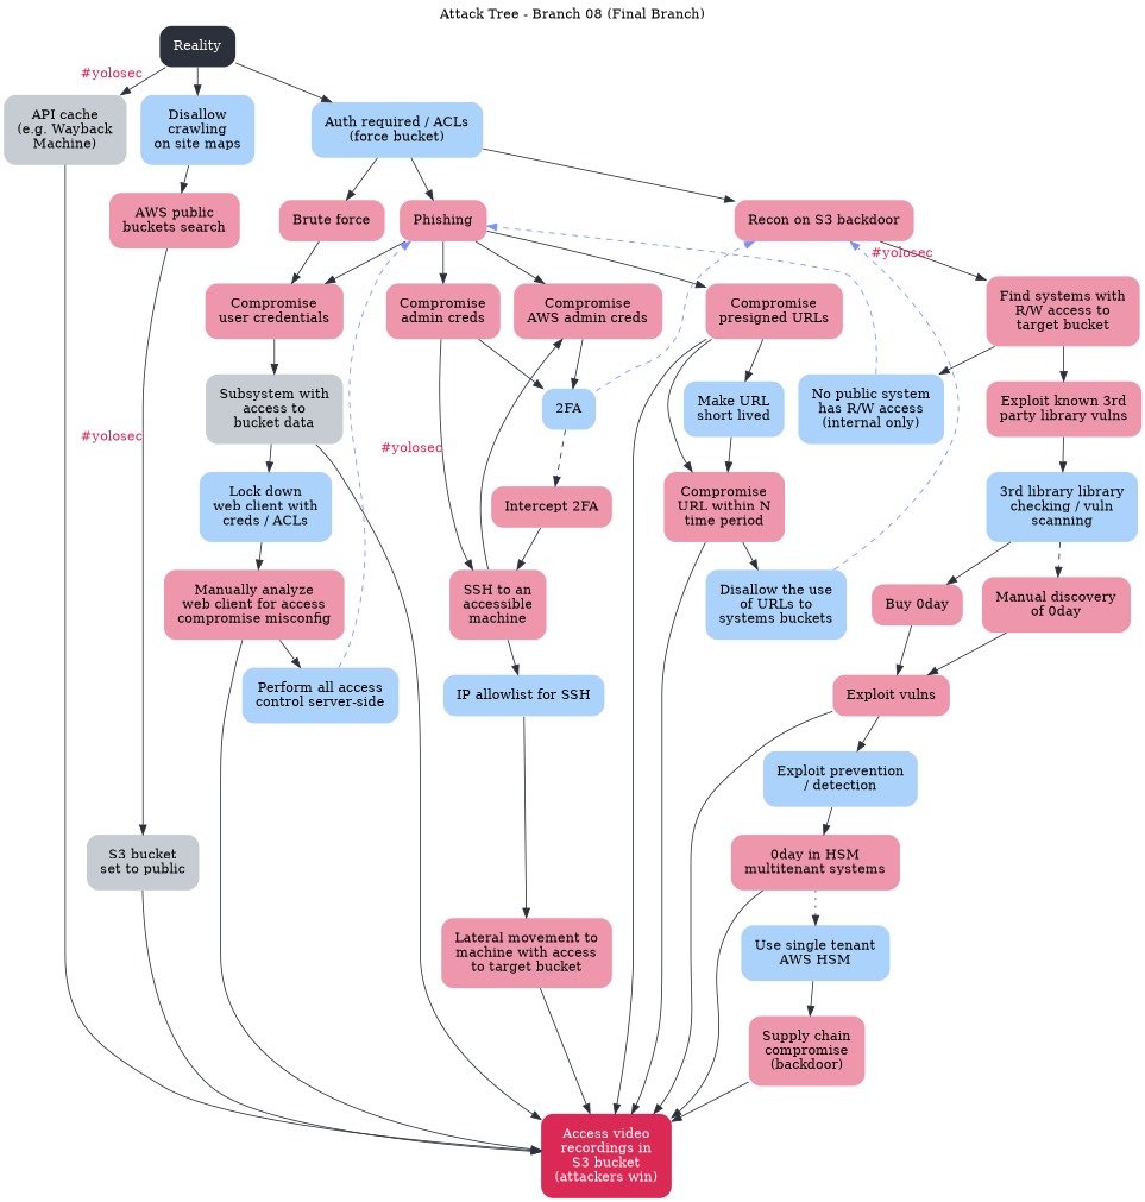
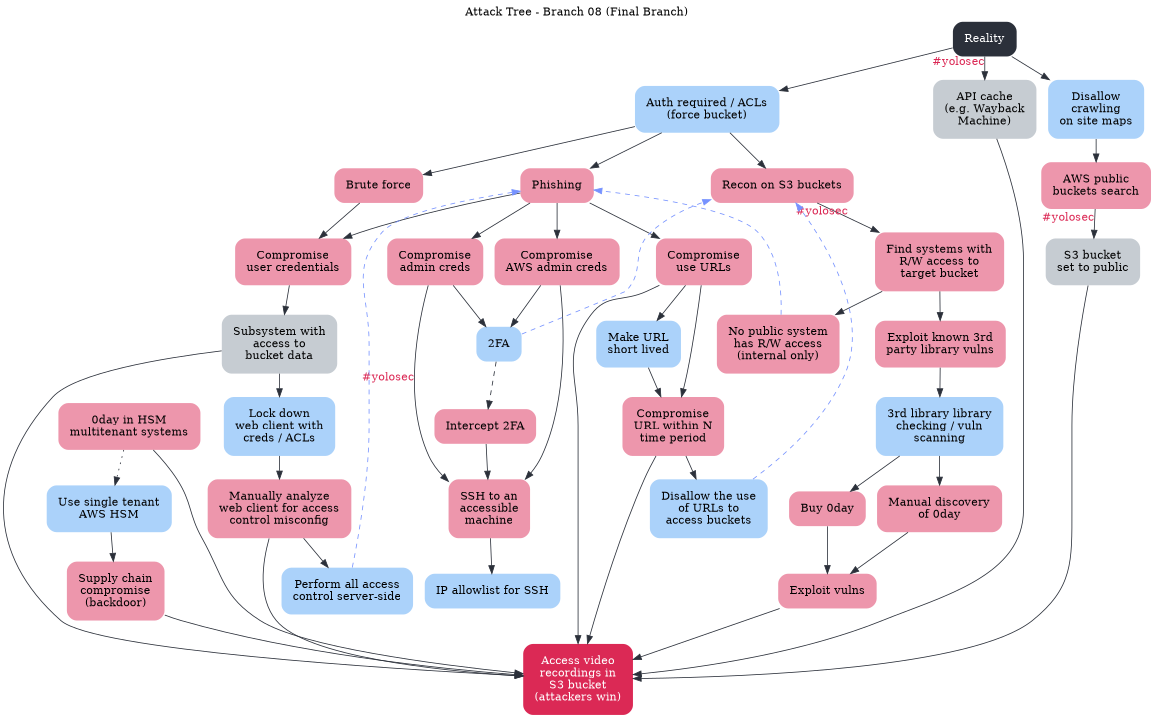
  digraph {
    fontname="DejaVu Serif"
    label="Attack Tree - Branch 08 (Final Branch)"
    labelloc=t
    nodesep=0.2
    rankdir=TB
    ranksep=0.4
    splines=true
    node [color="#ED96AC" fontname="DejaVu Serif" margin=0.2 shape=plaintext style="filled, rounded"]
    edge [color="#2B303A" fontname="DejaVu Serif"]
    n1 [color="#C6CCD2" label="API cache\n(e.g. Wayback\nMachine)"]
    n2 [color="#ABD2FA" label="Disallow\ncrawling\non site maps"]
    n3 [color="#ABD2FA" label="Auth required / ACLs\n(force bucket)"]
    n4 [label="Brute force"]
    n5 [label=Phishing]
-   n6 [label="Recon on S3 backdoor"]
+   n6 [label="Recon on S3 buckets"]
    n7 [label="Compromise\nuser credentials"]
    n8 [label="Compromise\nadmin creds"]
    n9 [label="Compromise\nAWS admin creds"]
-   n10 [label="Compromise\npresigned URLs"]
+   n10 [label="Compromise\nuse URLs"]
    n11 [fillcolor="#DB2955" fontcolor="#ffffff" label="Access video\nrecordings in\nS3 bucket\n(attackers win)" color=""]
    n12 [label="AWS public\nbuckets search"]
    n13 [label="Find systems with\nR/W access to\ntarget bucket"]
    n14 [color="#C6CCD2" label="Subsystem with\naccess to\nbucket data"]
    n15 [label="SSH to an\naccessible\nmachine"]
    n16 [color="#ABD2FA" label="2FA"]
    n17 [label="Compromise\nURL within N\ntime period"]
    n18 [color="#ABD2FA" label="Make URL\nshort lived"]
    n19 [fillcolor="#2B303A" fontcolor="#ffffff" label=Reality color=""]
    n20 [color="#C6CCD2" label="S3 bucket\nset to public"]
    n21 [color="#ABD2FA" label="Lock down\nweb client with\ncreds / ACLs"]
-   n22 [label="Manually analyze\nweb client for access\ncompromise misconfig"]
+   n22 [label="Manually analyze\nweb client for access\ncontrol misconfig"]
    n23 [color="#ABD2FA" label="Perform all access\ncontrol server-side"]
    n24 [color="#ABD2FA" label="IP allowlist for SSH"]
    n25 [label="Intercept 2FA"]
-   n26 [label="Lateral movement to\nmachine with access\nto target bucket"]
-   n27 [color="#ABD2FA" label="Disallow the use\nof URLs to\nsystems buckets"]
+   n27 [color="#ABD2FA" label="Disallow the use\nof URLs to\naccess buckets"]
    n28 [label="Exploit known 3rd\nparty library vulns"]
-   n29 [color="#ABD2FA" label="No public system\nhas R/W access\n(internal only)"]
+   n29 [color="#ABD2FA" label="No public system\nhas R/W access\n(internal only)" fillcolor="#ED96AC"]
    n30 [color="#ABD2FA" label="3rd library library\nchecking / vuln\nscanning"]
    n31 [label="Manual discovery\nof 0day"]
    n32 [label="Buy 0day"]
    n33 [label="Exploit vulns"]
-   n34 [color="#ABD2FA" label="Exploit prevention\n/ detection"]
    n35 [label="0day in HSM\nmultitenant systems"]
    n36 [color="#ABD2FA" label="Use single tenant\nAWS HSM"]
    n37 [label="Supply chain\ncompromise\n(backdoor)"]
    subgraph sub_1 {
      rank=same
      n1
      n2
      n3
    }
    subgraph sub_2 {
      rank=same
      n4
      n5
      n6
    }
    subgraph sub_3 {
      rank=same
      n7
      n8
      n9
      n10
    }
    n1 -> n11
    n2 -> n12
    n3 -> n4
    n3 -> n5
    n3 -> n6
    n4 -> n7
    n5 -> n7
    n5 -> n8
    n5 -> n9
    n5 -> n10
    n6 -> n13 [fontcolor="#DB2955" xlabel="#yolosec"]
    n7 -> n8 [style=invis]
    n7 -> n14
    n8 -> n9 [style=invis]
    n8 -> n15 [fontcolor="#DB2955" xlabel="#yolosec"]
    n8 -> n16
    n9 -> n10 [style=invis]
-   n15 -> n9
+   n9 -> n15
    n9 -> n16
    n10 -> n11
    n10 -> n17
    n10 -> n18
    n12 -> n20 [fontcolor="#DB2955" xlabel="#yolosec"]
    n13 -> n28
    n13 -> n29
    n14 -> n11
    n14 -> n21
    n15 -> n24
    n16 -> n6 [color="#7692FF" style=dashed]
    n16 -> n25 [style=dashed]
    n17 -> n11
    n17 -> n27
    n18 -> n17
    n19 -> n1 [fontcolor="#DB2955" xlabel="#yolosec"]
    n19 -> n2
    n19 -> n3
    n20 -> n11
    n21 -> n22
    n22 -> n11
    n22 -> n23
    n23 -> n5 [color="#7692FF" style=dashed]
-   n24 -> n26
    n25 -> n15
-   n26 -> n11
    n27 -> n6 [color="#7692FF" style=dashed]
    n28 -> n30
    n29 -> n5 [color="#7692FF" style=dashed]
-   n30 -> n31 [style=dashed]
+   n30 -> n31
    n30 -> n32
    n31 -> n33
    n32 -> n33
    n33 -> n11
-   n33 -> n34
-   n34 -> n35
    n35 -> n11
    n35 -> n36 [style=dotted]
    n36 -> n37
    n37 -> n11
  }
